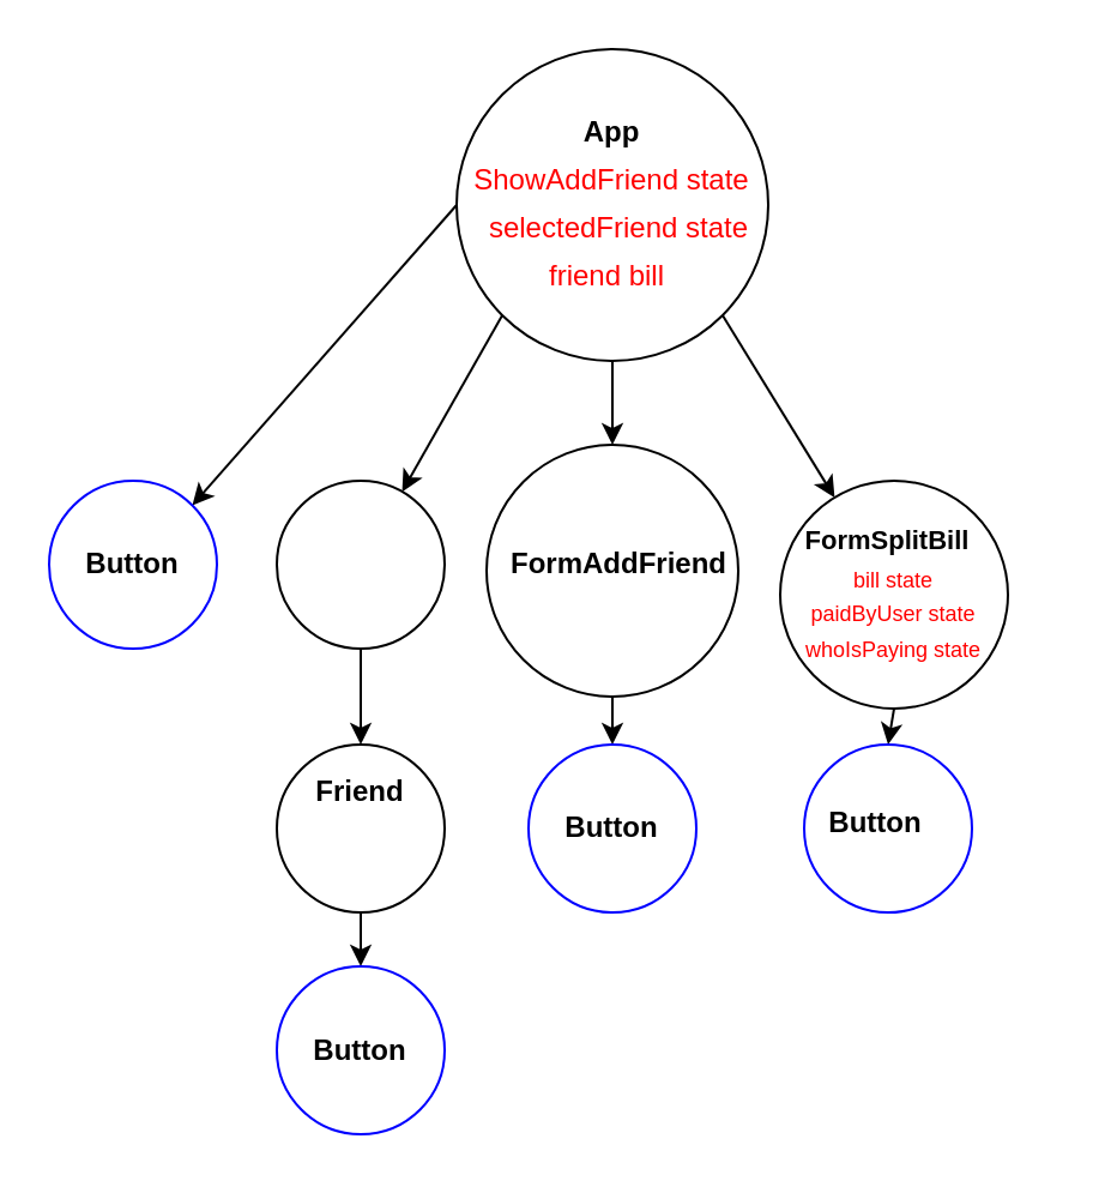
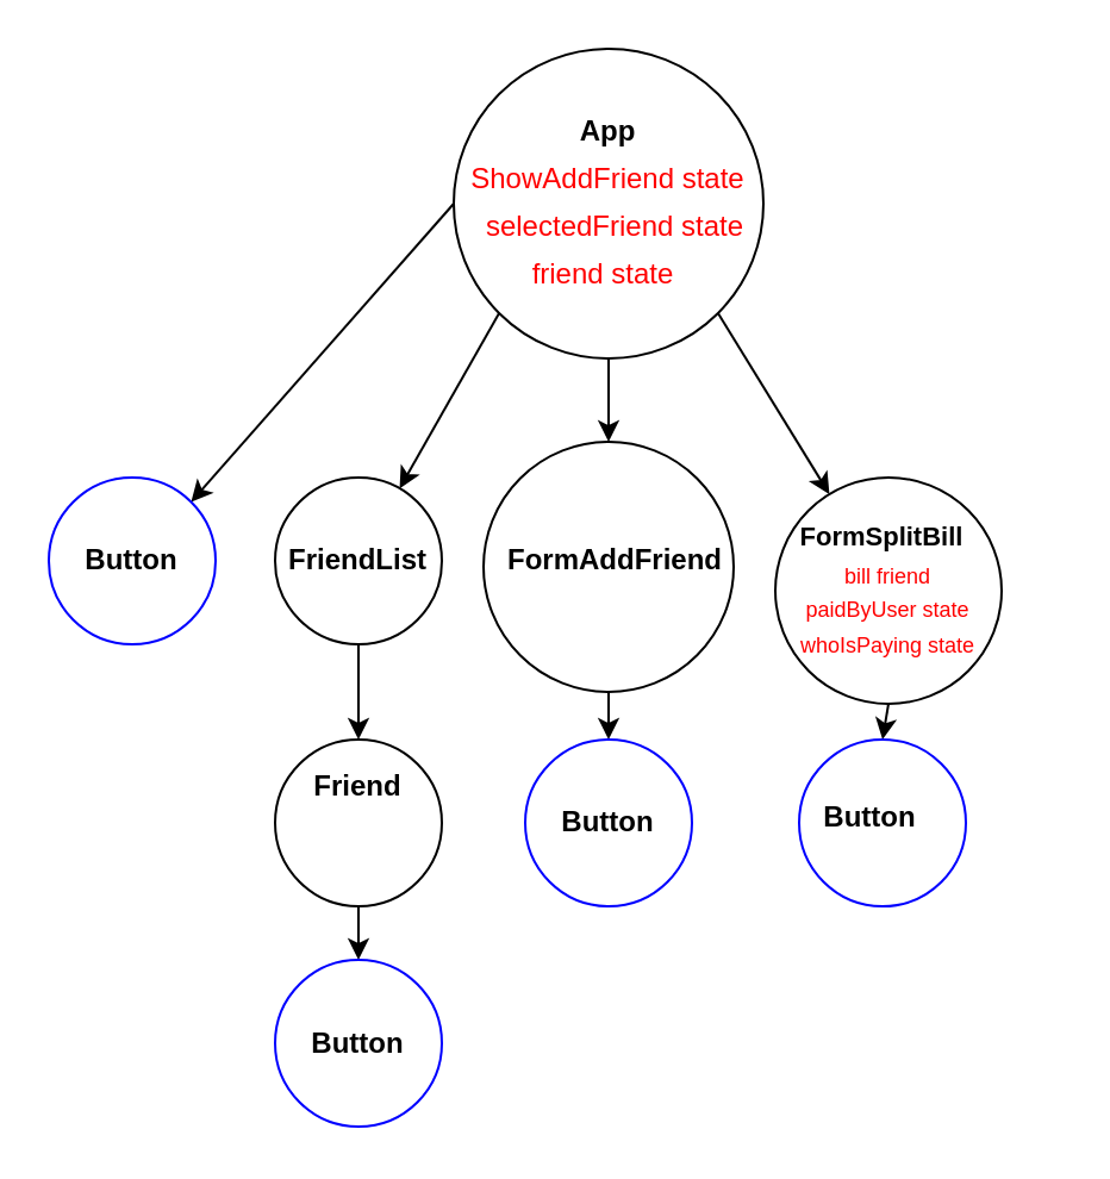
  <mxCell id="0" />
  <mxCell id="1" parent="0" />
  <mxCell id="2" style="edgeStyle=none;html=1;exitX=0.5;exitY=1;exitDx=0;exitDy=0;entryX=0.5;entryY=0;entryDx=0;entryDy=0;" parent="1" source="3" target="18" edge="1"><mxGeometry relative="1" as="geometry" /></mxCell>
  <mxCell id="3" value="" style="ellipse;whiteSpace=wrap;html=1;aspect=fixed;fillColor=none;" parent="1" vertex="1"><mxGeometry x="115" y="200" width="70" height="70" as="geometry" /></mxCell>
+ <mxCell id="4" value="&lt;b&gt;FriendList&lt;/b&gt;" style="text;strokeColor=none;align=center;fillColor=none;html=1;verticalAlign=middle;whiteSpace=wrap;rounded=0;" parent="1" vertex="1"><mxGeometry x="120" y="220" width="60" height="30" as="geometry" /></mxCell>
  <mxCell id="5" style="edgeStyle=none;html=1;exitX=0;exitY=1;exitDx=0;exitDy=0;" parent="1" source="9" target="3" edge="1"><mxGeometry relative="1" as="geometry" /></mxCell>
  <mxCell id="6" style="edgeStyle=none;html=1;exitX=0.5;exitY=1;exitDx=0;exitDy=0;entryX=0.5;entryY=0;entryDx=0;entryDy=0;" parent="1" source="9" target="13" edge="1"><mxGeometry relative="1" as="geometry" /></mxCell>
  <mxCell id="7" style="edgeStyle=none;html=1;exitX=1;exitY=1;exitDx=0;exitDy=0;" parent="1" source="9" target="15" edge="1"><mxGeometry relative="1" as="geometry" /></mxCell>
  <mxCell id="8" style="edgeStyle=none;html=1;exitX=0;exitY=0.5;exitDx=0;exitDy=0;entryX=1;entryY=0;entryDx=0;entryDy=0;" parent="1" source="9" target="25" edge="1"><mxGeometry relative="1" as="geometry" /></mxCell>
  <mxCell id="9" value="" style="ellipse;whiteSpace=wrap;html=1;aspect=fixed;fillColor=none;" parent="1" vertex="1"><mxGeometry x="190" y="20" width="130" height="130" as="geometry" /></mxCell>
  <mxCell id="10" value="&lt;b&gt;App&lt;/b&gt;" style="text;strokeColor=none;align=center;fillColor=none;html=1;verticalAlign=middle;whiteSpace=wrap;rounded=0;" parent="1" vertex="1"><mxGeometry x="225" y="40" width="60" height="30" as="geometry" /></mxCell>
  <mxCell id="11" value="&lt;b&gt;FormAddFriend&lt;/b&gt;" style="text;strokeColor=none;align=center;fillColor=none;html=1;verticalAlign=middle;whiteSpace=wrap;rounded=0;" parent="1" vertex="1"><mxGeometry x="207.5" y="220" width="100" height="30" as="geometry" /></mxCell>
  <mxCell id="12" style="edgeStyle=none;html=1;exitX=0.5;exitY=1;exitDx=0;exitDy=0;entryX=0.5;entryY=0;entryDx=0;entryDy=0;" parent="1" source="13" target="27" edge="1"><mxGeometry relative="1" as="geometry" /></mxCell>
  <mxCell id="13" value="" style="ellipse;whiteSpace=wrap;html=1;aspect=fixed;fillColor=none;" parent="1" vertex="1"><mxGeometry x="202.5" y="185" width="105" height="105" as="geometry" /></mxCell>
  <mxCell id="14" style="edgeStyle=none;html=1;exitX=0.5;exitY=1;exitDx=0;exitDy=0;entryX=0.5;entryY=0;entryDx=0;entryDy=0;" parent="1" source="15" target="23" edge="1"><mxGeometry relative="1" as="geometry" /></mxCell>
  <mxCell id="15" value="" style="ellipse;whiteSpace=wrap;html=1;aspect=fixed;fillColor=none;" parent="1" vertex="1"><mxGeometry x="325" y="200" width="95" height="95" as="geometry" /></mxCell>
  <mxCell id="16" value="&lt;b&gt;&lt;font style=&quot;font-size: 11px;&quot;&gt;FormSplitBill&lt;/font&gt;&lt;/b&gt;" style="text;strokeColor=none;align=center;fillColor=none;html=1;verticalAlign=middle;whiteSpace=wrap;rounded=0;" parent="1" vertex="1"><mxGeometry x="325" y="210" width="90" height="30" as="geometry" /></mxCell>
  <mxCell id="17" style="edgeStyle=none;html=1;exitX=0.5;exitY=1;exitDx=0;exitDy=0;entryX=0.5;entryY=0;entryDx=0;entryDy=0;" parent="1" source="18" target="20" edge="1"><mxGeometry relative="1" as="geometry" /></mxCell>
  <mxCell id="18" value="" style="ellipse;whiteSpace=wrap;html=1;aspect=fixed;fillColor=none;" parent="1" vertex="1"><mxGeometry x="115" y="310" width="70" height="70" as="geometry" /></mxCell>
  <mxCell id="19" value="&lt;b&gt;Friend&lt;/b&gt;" style="text;strokeColor=none;align=center;fillColor=none;html=1;verticalAlign=middle;whiteSpace=wrap;rounded=0;" parent="1" vertex="1"><mxGeometry x="120" y="315" width="60" height="30" as="geometry" /></mxCell>
  <mxCell id="20" value="" style="ellipse;whiteSpace=wrap;html=1;aspect=fixed;fillColor=none;strokeColor=#0000FF;" parent="1" vertex="1"><mxGeometry x="115" y="402.5" width="70" height="70" as="geometry" /></mxCell>
  <mxCell id="21" value="&lt;b&gt;Button&lt;/b&gt;" style="text;strokeColor=none;align=center;fillColor=none;html=1;verticalAlign=middle;whiteSpace=wrap;rounded=0;" parent="1" vertex="1"><mxGeometry x="120" y="422.5" width="60" height="30" as="geometry" /></mxCell>
  <mxCell id="22" value="&lt;b&gt;Button&lt;/b&gt;" style="text;strokeColor=none;align=center;fillColor=none;html=1;verticalAlign=middle;whiteSpace=wrap;rounded=0;" parent="1" vertex="1"><mxGeometry x="335" y="327.5" width="60" height="30" as="geometry" /></mxCell>
  <mxCell id="23" value="" style="ellipse;whiteSpace=wrap;html=1;aspect=fixed;fillColor=none;strokeColor=#0000FF;" parent="1" vertex="1"><mxGeometry x="335" y="310" width="70" height="70" as="geometry" /></mxCell>
  <mxCell id="24" value="&lt;b&gt;Button&lt;/b&gt;" style="text;strokeColor=none;align=center;fillColor=none;html=1;verticalAlign=middle;whiteSpace=wrap;rounded=0;" parent="1" vertex="1"><mxGeometry x="25" y="220" width="60" height="30" as="geometry" /></mxCell>
  <mxCell id="25" value="" style="ellipse;whiteSpace=wrap;html=1;aspect=fixed;fillColor=none;strokeColor=#0000FF;" parent="1" vertex="1"><mxGeometry x="20" y="200" width="70" height="70" as="geometry" /></mxCell>
  <mxCell id="26" value="&lt;b&gt;Button&lt;/b&gt;" style="text;strokeColor=none;align=center;fillColor=none;html=1;verticalAlign=middle;whiteSpace=wrap;rounded=0;" parent="1" vertex="1"><mxGeometry x="225" y="330" width="60" height="30" as="geometry" /></mxCell>
  <mxCell id="27" value="" style="ellipse;whiteSpace=wrap;html=1;aspect=fixed;fillColor=none;strokeColor=#0000FF;" parent="1" vertex="1"><mxGeometry x="220" y="310" width="70" height="70" as="geometry" /></mxCell>
  <mxCell id="28" value="&lt;font style=&quot;color: rgb(255, 0, 0);&quot;&gt;ShowAddFriend state&lt;/font&gt;" style="text;strokeColor=none;align=center;fillColor=none;html=1;verticalAlign=middle;whiteSpace=wrap;rounded=0;" parent="1" vertex="1"><mxGeometry x="195" y="60" width="120" height="30" as="geometry" /></mxCell>
- <mxCell id="29" value="&lt;font style=&quot;color: rgb(255, 0, 0);&quot;&gt;friend bill&lt;/font&gt;" style="text;strokeColor=none;align=center;fillColor=none;html=1;verticalAlign=middle;whiteSpace=wrap;rounded=0;" parent="1" vertex="1"><mxGeometry x="207.5" y="100" width="90" height="30" as="geometry" /></mxCell>
+ <mxCell id="29" value="&lt;font style=&quot;color: rgb(255, 0, 0);&quot;&gt;friend state&lt;/font&gt;" style="text;strokeColor=none;align=center;fillColor=none;html=1;verticalAlign=middle;whiteSpace=wrap;rounded=0;" parent="1" vertex="1"><mxGeometry x="207.5" y="100" width="90" height="30" as="geometry" /></mxCell>
  <mxCell id="30" value="&lt;font style=&quot;color: rgb(255, 0, 0);&quot;&gt;selectedFriend state&lt;/font&gt;" style="text;strokeColor=none;align=center;fillColor=none;html=1;verticalAlign=middle;whiteSpace=wrap;rounded=0;" parent="1" vertex="1"><mxGeometry x="192.5" y="80" width="130" height="30" as="geometry" /></mxCell>
- <mxCell id="31" value="&lt;font style=&quot;color: rgb(255, 0, 0); font-size: 9px;&quot;&gt;bill state&lt;/font&gt;&lt;div&gt;&lt;font style=&quot;color: rgb(255, 0, 0); font-size: 9px;&quot;&gt;paidByUser state&lt;/font&gt;&lt;/div&gt;&lt;div&gt;&lt;font style=&quot;color: rgb(255, 0, 0); font-size: 9px;&quot;&gt;whoIsPaying state&lt;/font&gt;&lt;/div&gt;" style="text;strokeColor=none;align=center;fillColor=none;html=1;verticalAlign=middle;whiteSpace=wrap;rounded=0;" vertex="1" parent="1"><mxGeometry x="301.25" y="240" width="142.5" height="30" as="geometry" /></mxCell>
+ <mxCell id="31" value="&lt;font style=&quot;color: rgb(255, 0, 0); font-size: 9px;&quot;&gt;bill friend&lt;/font&gt;&lt;div&gt;&lt;font style=&quot;color: rgb(255, 0, 0); font-size: 9px;&quot;&gt;paidByUser state&lt;/font&gt;&lt;/div&gt;&lt;div&gt;&lt;font style=&quot;color: rgb(255, 0, 0); font-size: 9px;&quot;&gt;whoIsPaying state&lt;/font&gt;&lt;/div&gt;" style="text;strokeColor=none;align=center;fillColor=none;html=1;verticalAlign=middle;whiteSpace=wrap;rounded=0;" vertex="1" parent="1"><mxGeometry x="301.25" y="240" width="142.5" height="30" as="geometry" /></mxCell>
